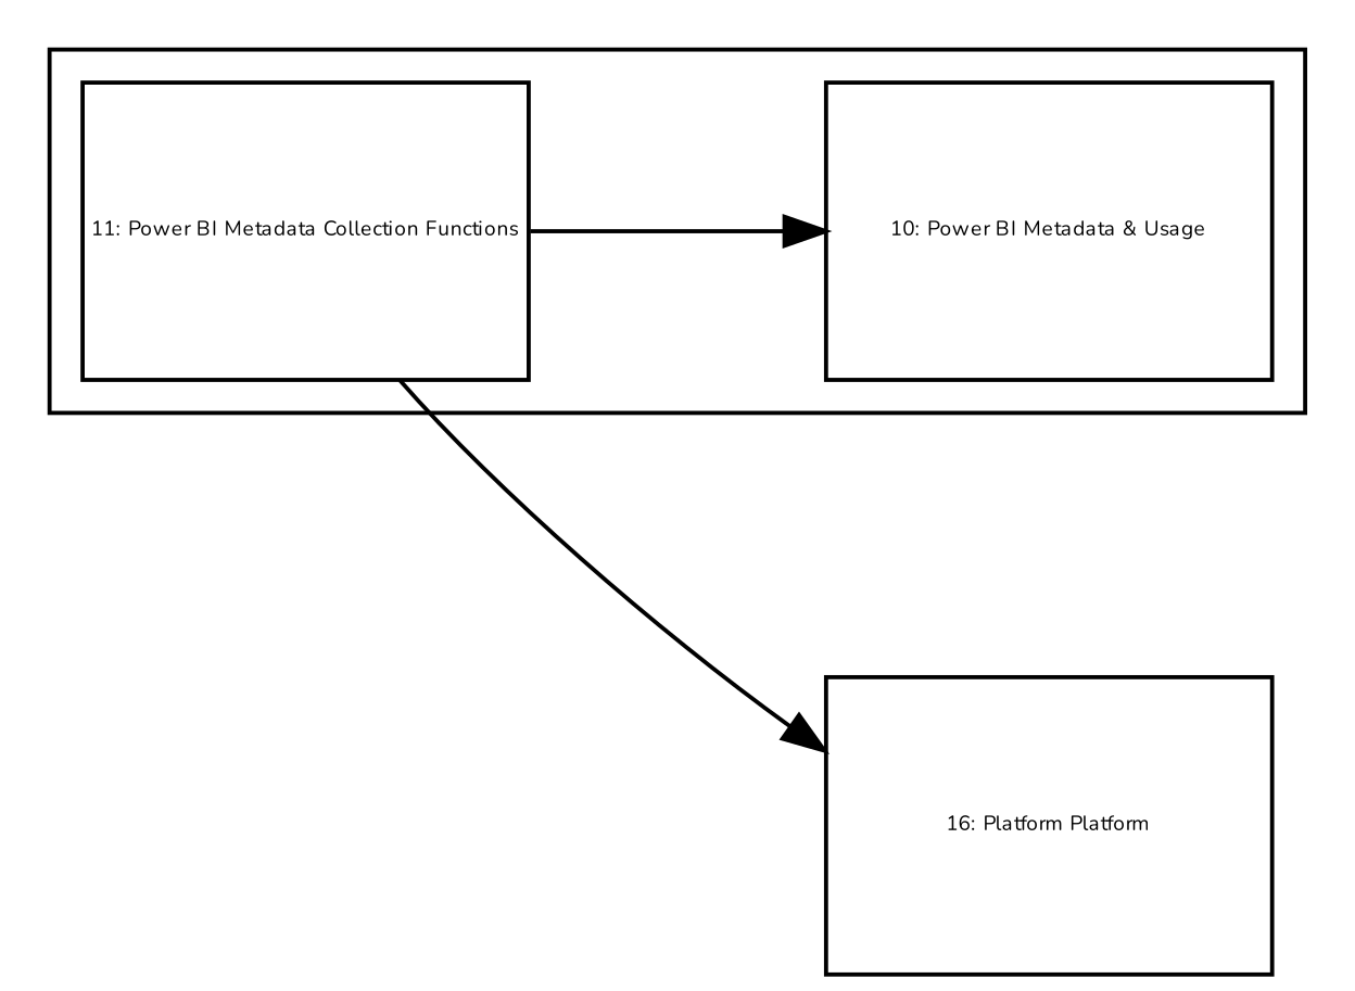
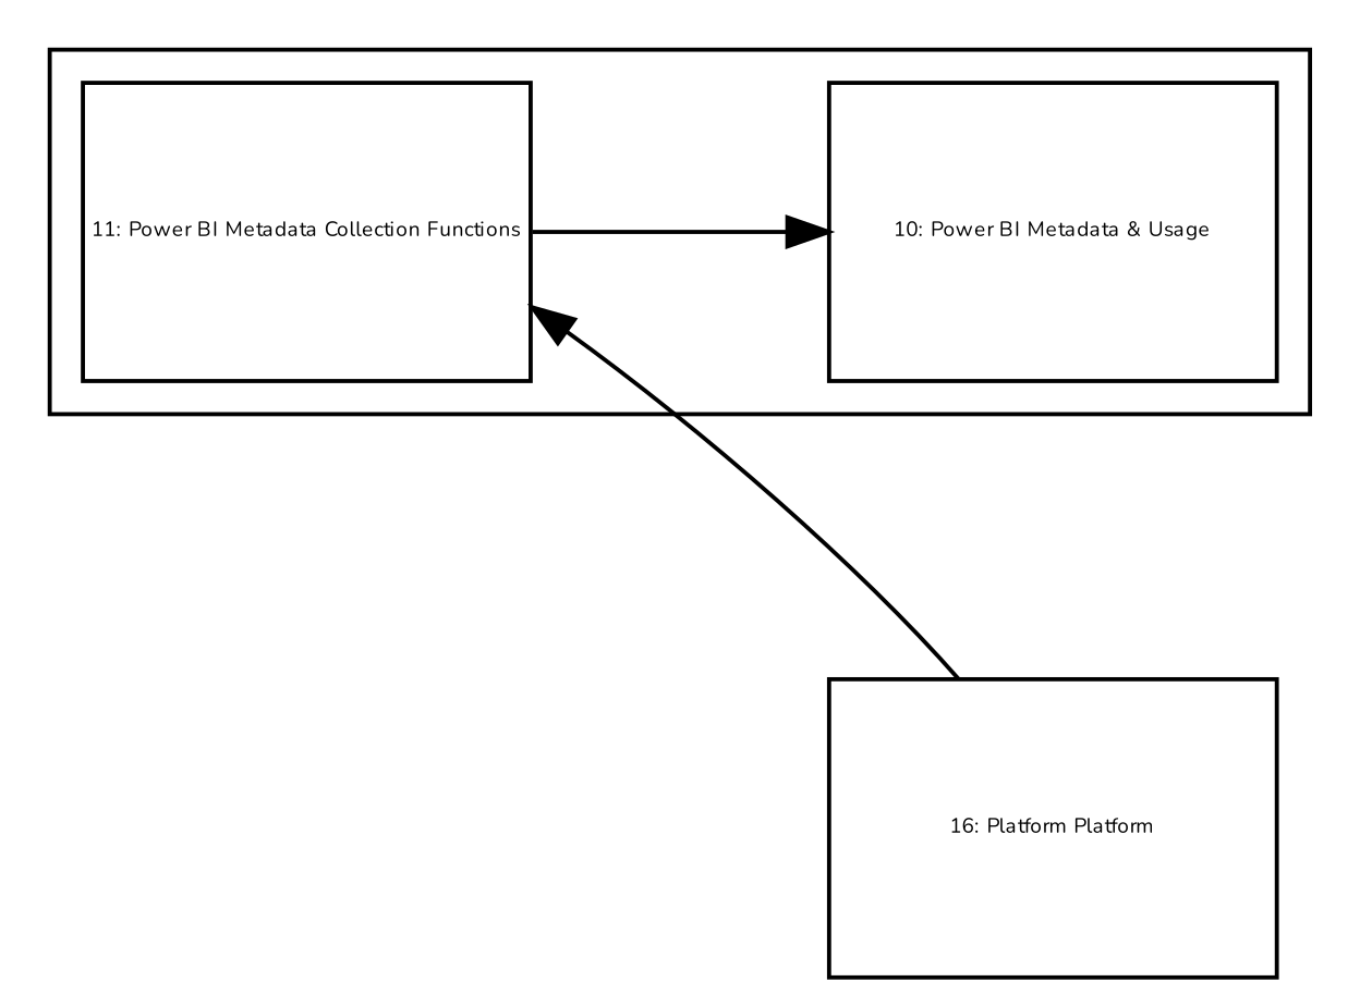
  digraph {
    compound=true
    fontname=Nunito
    fontsize=5
    nodesep=1.0
    rankdir=LR
    ranksep=1.0
    splines=polyline
    node [fixedsize=true fontname=Nunito fontsize=5 shape=box]
    edge [fontname=Nunito]
    n1 [height=1.000000 label="11: Power BI Metadata Collection Functions" width=1.500000]
    n2 [height=1.000000 label="10: Power BI Metadata & Usage" width=1.500000]
    n3 [height=1.000000 label="16: Platform Platform" width=1.500000]
    subgraph cluster_1 {
      n1
      n2
    }
    n1 -> n2
-   n1 -> n3
+   n3 -> n1
  }
